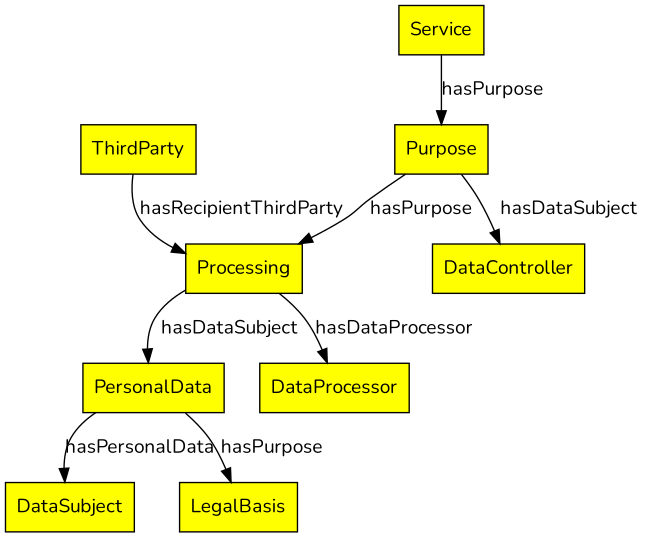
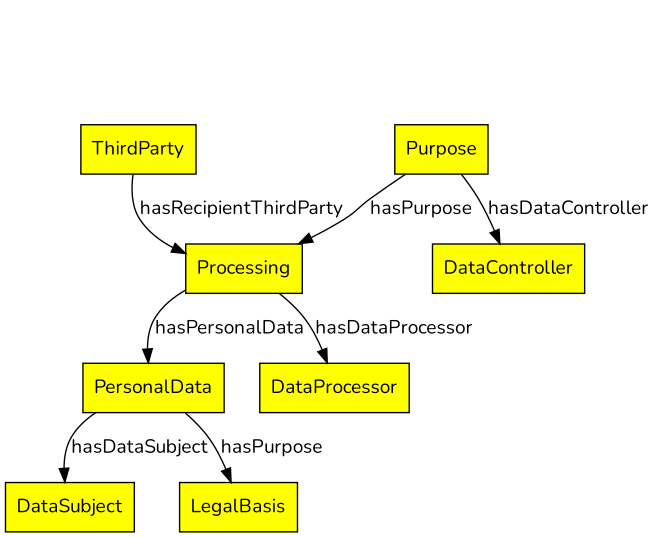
  digraph {
    fontname=Nunito
    rankdir=TB
    node [fillcolor=yellow fontname=Nunito shape=rect style=filled]
    edge [fontname=Nunito]
    n1 [label=Purpose]
    n2 [label=Processing]
    n3 [label=DataController]
-   Service
    n5 [label=PersonalData]
    n6 [label=DataProcessor]
    n7 [label=DataSubject]
    n8 [label=LegalBasis]
    n9 [label=ThirdParty]
    n1 -> n2 [label=hasPurpose]
-   n1 -> n3 [label=hasDataSubject]
-   n2 -> n5 [label=hasDataSubject]
+   n1 -> n3 [label=hasDataController]
+   n2 -> n5 [label=hasPersonalData]
    n2 -> n6 [label=hasDataProcessor]
-   Service -> n1 [label=hasPurpose]
-   n5 -> n7 [label=hasPersonalData]
+   n5 -> n7 [label=hasDataSubject]
    n5 -> n8 [label=hasPurpose]
    n9 -> n2 [label=hasRecipientThirdParty]
  }
